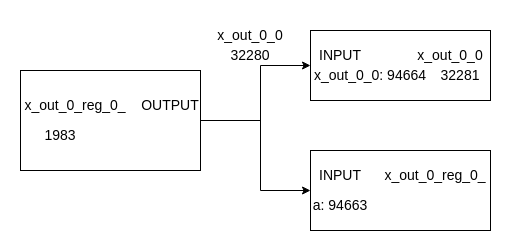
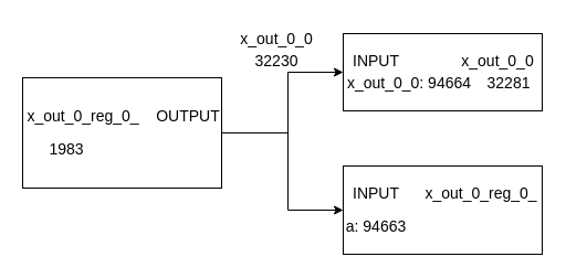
  <mxCell id="0" />
  <mxCell id="1" parent="0" />
  <mxCell id="2" value="" style="rounded=0;whiteSpace=wrap;html=1;fontSize=14;" parent="1" vertex="1"><mxGeometry x="20" y="70" width="180" height="100" as="geometry" /></mxCell>
  <mxCell id="3" value="x_out_0_reg_0_" style="text;html=1;strokeColor=none;fillColor=none;align=center;verticalAlign=middle;whiteSpace=wrap;rounded=0;fontSize=14;" parent="1" vertex="1"><mxGeometry x="20" y="90" width="110" height="30" as="geometry" /></mxCell>
  <mxCell id="4" value="1983" style="text;html=1;strokeColor=none;fillColor=none;align=center;verticalAlign=middle;whiteSpace=wrap;rounded=0;fontSize=14;" parent="1" vertex="1"><mxGeometry x="30" y="120" width="60" height="30" as="geometry" /></mxCell>
  <mxCell id="5" value="OUTPUT" style="text;html=1;strokeColor=none;fillColor=none;align=center;verticalAlign=middle;whiteSpace=wrap;rounded=0;fontSize=14;" parent="1" vertex="1"><mxGeometry x="140" y="90" width="60" height="30" as="geometry" /></mxCell>
  <mxCell id="6" value="" style="rounded=0;whiteSpace=wrap;html=1;fontSize=14;" parent="1" vertex="1"><mxGeometry x="310" y="150" width="180" height="80" as="geometry" /></mxCell>
  <mxCell id="7" value="x_out_0_reg_0_" style="text;html=1;strokeColor=none;fillColor=none;align=center;verticalAlign=middle;whiteSpace=wrap;rounded=0;fontSize=14;" parent="1" vertex="1"><mxGeometry x="380" y="160" width="110" height="30" as="geometry" /></mxCell>
  <mxCell id="8" value="a: 94663" style="text;html=1;strokeColor=none;fillColor=none;align=center;verticalAlign=middle;whiteSpace=wrap;rounded=0;fontSize=14;" parent="1" vertex="1"><mxGeometry x="310" y="190" width="60" height="30" as="geometry" /></mxCell>
  <mxCell id="9" value="" style="rounded=0;whiteSpace=wrap;html=1;fontSize=14;" parent="1" vertex="1"><mxGeometry x="310" y="30" width="180" height="70" as="geometry" /></mxCell>
  <mxCell id="10" value="INPUT" style="text;html=1;strokeColor=none;fillColor=none;align=center;verticalAlign=middle;whiteSpace=wrap;rounded=0;fontSize=14;" parent="1" vertex="1"><mxGeometry x="310" y="40" width="60" height="30" as="geometry" /></mxCell>
  <mxCell id="11" value="x_out_0_0: 94664" style="text;html=1;strokeColor=none;fillColor=none;align=center;verticalAlign=middle;whiteSpace=wrap;rounded=0;fontSize=14;" parent="1" vertex="1"><mxGeometry x="310" y="60" width="120" height="30" as="geometry" /></mxCell>
  <mxCell id="12" value="x_out_0_0" style="text;html=1;strokeColor=none;fillColor=none;align=center;verticalAlign=middle;whiteSpace=wrap;rounded=0;fontSize=14;" parent="1" vertex="1"><mxGeometry x="420" y="40" width="60" height="30" as="geometry" /></mxCell>
  <mxCell id="13" value="32281" style="text;html=1;strokeColor=none;fillColor=none;align=center;verticalAlign=middle;whiteSpace=wrap;rounded=0;fontSize=14;" parent="1" vertex="1"><mxGeometry x="430" y="60" width="60" height="30" as="geometry" /></mxCell>
  <mxCell id="14" value="INPUT" style="text;html=1;strokeColor=none;fillColor=none;align=center;verticalAlign=middle;whiteSpace=wrap;rounded=0;fontSize=14;" parent="1" vertex="1"><mxGeometry x="310" y="160" width="60" height="30" as="geometry" /></mxCell>
  <mxCell id="15" value="" style="endArrow=none;html=1;exitX=1;exitY=0.5;exitDx=0;exitDy=0;endFill=0;fontSize=14;" parent="1" source="2" edge="1"><mxGeometry width="50" height="50" relative="1" as="geometry"><mxPoint x="250" y="250" as="sourcePoint" /><mxPoint x="260" y="120" as="targetPoint" /></mxGeometry></mxCell>
  <mxCell id="16" value="" style="endArrow=none;html=1;fontSize=14;" parent="1" edge="1"><mxGeometry width="50" height="50" relative="1" as="geometry"><mxPoint x="260" y="190" as="sourcePoint" /><mxPoint x="260" y="65" as="targetPoint" /></mxGeometry></mxCell>
  <mxCell id="17" value="" style="endArrow=classic;html=1;entryX=0;entryY=0.5;entryDx=0;entryDy=0;fontSize=14;" parent="1" target="9" edge="1"><mxGeometry width="50" height="50" relative="1" as="geometry"><mxPoint x="260" y="65" as="sourcePoint" /><mxPoint x="280" y="50" as="targetPoint" /></mxGeometry></mxCell>
  <mxCell id="18" value="" style="endArrow=classic;html=1;entryX=0;entryY=0.5;entryDx=0;entryDy=0;fontSize=14;" parent="1" target="6" edge="1"><mxGeometry width="50" height="50" relative="1" as="geometry"><mxPoint x="260" y="190" as="sourcePoint" /><mxPoint x="290" y="200" as="targetPoint" /></mxGeometry></mxCell>
  <mxCell id="19" value="x_out_0_0" style="text;html=1;strokeColor=none;fillColor=none;align=center;verticalAlign=middle;whiteSpace=wrap;rounded=0;fontSize=14;" parent="1" vertex="1"><mxGeometry x="220" y="20" width="60" height="30" as="geometry" /></mxCell>
- <mxCell id="20" value="32280" style="text;html=1;strokeColor=none;fillColor=none;align=center;verticalAlign=middle;whiteSpace=wrap;rounded=0;fontSize=14;" parent="1" vertex="1"><mxGeometry x="220" y="40" width="60" height="30" as="geometry" /></mxCell>
+ <mxCell id="20" value="32230" style="text;html=1;strokeColor=none;fillColor=none;align=center;verticalAlign=middle;whiteSpace=wrap;rounded=0;fontSize=14;" parent="1" vertex="1"><mxGeometry x="220" y="40" width="60" height="30" as="geometry" /></mxCell>
